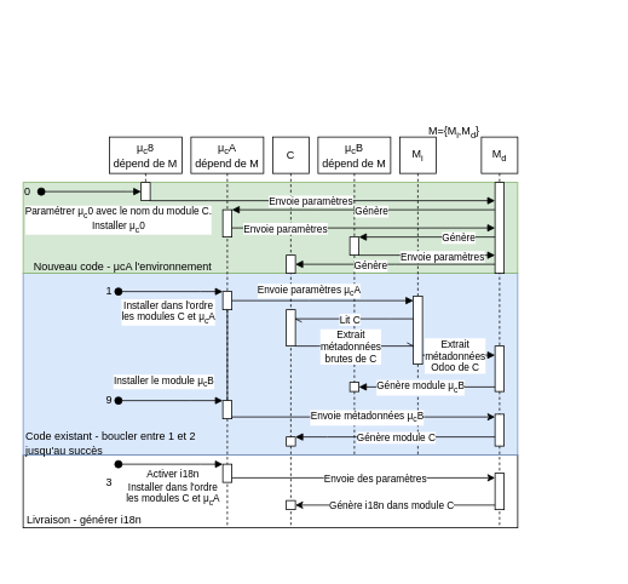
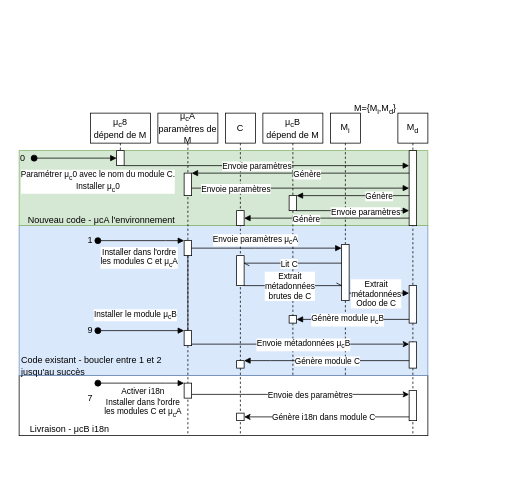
  <mxCell id="0" />
  <mxCell id="1" parent="0" />
  <mxCell id="2" value="" style="rounded=0;whiteSpace=wrap;html=1;" vertex="1" parent="1"><mxGeometry x="25" y="500" width="545" height="80" as="geometry" /></mxCell>
  <mxCell id="3" value="" style="rounded=0;whiteSpace=wrap;html=1;fillColor=#dae8fc;strokeColor=#6c8ebf;" vertex="1" parent="1"><mxGeometry x="25" y="300" width="545" height="200" as="geometry" /></mxCell>
  <mxCell id="4" value="" style="rounded=0;whiteSpace=wrap;html=1;fillColor=#d5e8d4;strokeColor=#82b366;" vertex="1" parent="1"><mxGeometry x="25" y="200" width="545" height="100" as="geometry" /></mxCell>
- <mxCell id="5" value="&lt;div&gt;μ&lt;sub&gt;c&lt;/sub&gt;A&lt;/div&gt;&lt;div&gt;dépend de M&lt;br&gt;&lt;/div&gt;" style="shape=umlLifeline;perimeter=lifelinePerimeter;whiteSpace=wrap;html=1;container=0;dropTarget=0;collapsible=0;recursiveResize=0;outlineConnect=0;portConstraint=eastwest;newEdgeStyle={&quot;edgeStyle&quot;:&quot;elbowEdgeStyle&quot;,&quot;elbow&quot;:&quot;vertical&quot;,&quot;curved&quot;:0,&quot;rounded&quot;:0};" parent="1" vertex="1"><mxGeometry x="210" y="150" width="80" height="430" as="geometry" /></mxCell>
+ <mxCell id="5" value="&lt;div&gt;μ&lt;sub&gt;c&lt;/sub&gt;A&lt;/div&gt;&lt;div&gt;paramètres de M&lt;br&gt;&lt;/div&gt;" style="shape=umlLifeline;perimeter=lifelinePerimeter;whiteSpace=wrap;html=1;container=0;dropTarget=0;collapsible=0;recursiveResize=0;outlineConnect=0;portConstraint=eastwest;newEdgeStyle={&quot;edgeStyle&quot;:&quot;elbowEdgeStyle&quot;,&quot;elbow&quot;:&quot;vertical&quot;,&quot;curved&quot;:0,&quot;rounded&quot;:0};" parent="1" vertex="1"><mxGeometry x="210" y="150" width="80" height="430" as="geometry" /></mxCell>
  <mxCell id="6" value="&lt;div&gt;Installer dans l'ordre&lt;/div&gt;&lt;div&gt;les modules C et μ&lt;sub&gt;c&lt;/sub&gt;A&lt;/div&gt;" style="html=1;verticalAlign=bottom;startArrow=oval;endArrow=block;startSize=8;edgeStyle=elbowEdgeStyle;elbow=vertical;curved=0;rounded=0;" parent="5" target="8" edge="1"><mxGeometry x="-0.048" y="-40" relative="1" as="geometry"><mxPoint x="-80" y="170" as="sourcePoint" /><Array as="points"><mxPoint x="10" y="170" /><mxPoint x="20" y="250" /><mxPoint y="230" /><mxPoint x="10" y="100" /><mxPoint x="-60" y="70" /></Array><mxPoint as="offset" /></mxGeometry></mxCell>
  <mxCell id="7" value="" style="html=1;points=[];perimeter=orthogonalPerimeter;outlineConnect=0;targetShapes=umlLifeline;portConstraint=eastwest;newEdgeStyle={&quot;edgeStyle&quot;:&quot;elbowEdgeStyle&quot;,&quot;elbow&quot;:&quot;vertical&quot;,&quot;curved&quot;:0,&quot;rounded&quot;:0};" vertex="1" parent="5"><mxGeometry x="35" y="290" width="10" height="20" as="geometry" /></mxCell>
  <mxCell id="8" value="" style="html=1;points=[];perimeter=orthogonalPerimeter;outlineConnect=0;targetShapes=umlLifeline;portConstraint=eastwest;newEdgeStyle={&quot;edgeStyle&quot;:&quot;elbowEdgeStyle&quot;,&quot;elbow&quot;:&quot;vertical&quot;,&quot;curved&quot;:0,&quot;rounded&quot;:0};" parent="5" vertex="1"><mxGeometry x="35" y="170" width="10" height="20" as="geometry" /></mxCell>
  <mxCell id="9" value="" style="edgeStyle=elbowEdgeStyle;rounded=0;orthogonalLoop=1;jettySize=auto;html=1;elbow=vertical;curved=0;endArrow=none;endFill=1;" edge="1" parent="5" source="7" target="8"><mxGeometry relative="1" as="geometry"><mxPoint x="40" y="290" as="sourcePoint" /><mxPoint x="355" y="210" as="targetPoint" /><Array as="points" /></mxGeometry></mxCell>
  <mxCell id="10" value="" style="html=1;points=[];perimeter=orthogonalPerimeter;outlineConnect=0;targetShapes=umlLifeline;portConstraint=eastwest;newEdgeStyle={&quot;edgeStyle&quot;:&quot;elbowEdgeStyle&quot;,&quot;elbow&quot;:&quot;vertical&quot;,&quot;curved&quot;:0,&quot;rounded&quot;:0};" vertex="1" parent="5"><mxGeometry x="35" y="80" width="10" height="30" as="geometry" /></mxCell>
  <mxCell id="11" value="" style="html=1;points=[];perimeter=orthogonalPerimeter;outlineConnect=0;targetShapes=umlLifeline;portConstraint=eastwest;newEdgeStyle={&quot;edgeStyle&quot;:&quot;elbowEdgeStyle&quot;,&quot;elbow&quot;:&quot;vertical&quot;,&quot;curved&quot;:0,&quot;rounded&quot;:0};" vertex="1" parent="5"><mxGeometry x="35" y="360" width="10" height="20" as="geometry" /></mxCell>
  <mxCell id="12" value="&lt;div&gt;μ&lt;sub&gt;c&lt;/sub&gt;B&lt;/div&gt;&lt;div&gt;dépend de M&lt;br&gt;&lt;/div&gt;" style="shape=umlLifeline;perimeter=lifelinePerimeter;whiteSpace=wrap;html=1;container=0;dropTarget=0;collapsible=0;recursiveResize=0;outlineConnect=0;portConstraint=eastwest;newEdgeStyle={&quot;edgeStyle&quot;:&quot;elbowEdgeStyle&quot;,&quot;elbow&quot;:&quot;vertical&quot;,&quot;curved&quot;:0,&quot;rounded&quot;:0};" parent="1" vertex="1"><mxGeometry x="350" y="150" width="80" height="350" as="geometry" /></mxCell>
  <mxCell id="13" value="" style="html=1;points=[];perimeter=orthogonalPerimeter;outlineConnect=0;targetShapes=umlLifeline;portConstraint=eastwest;newEdgeStyle={&quot;edgeStyle&quot;:&quot;elbowEdgeStyle&quot;,&quot;elbow&quot;:&quot;vertical&quot;,&quot;curved&quot;:0,&quot;rounded&quot;:0};" parent="12" vertex="1"><mxGeometry x="35" y="270" width="10" height="10" as="geometry" /></mxCell>
  <mxCell id="14" value="" style="html=1;points=[];perimeter=orthogonalPerimeter;outlineConnect=0;targetShapes=umlLifeline;portConstraint=eastwest;newEdgeStyle={&quot;edgeStyle&quot;:&quot;elbowEdgeStyle&quot;,&quot;elbow&quot;:&quot;vertical&quot;,&quot;curved&quot;:0,&quot;rounded&quot;:0};" vertex="1" parent="12"><mxGeometry x="35" y="110" width="10" height="20" as="geometry" /></mxCell>
  <mxCell id="15" style="edgeStyle=elbowEdgeStyle;rounded=0;orthogonalLoop=1;jettySize=auto;html=1;elbow=vertical;curved=0;endArrow=block;endFill=1;" edge="1" parent="1" source="18" target="25"><mxGeometry relative="1" as="geometry"><mxPoint x="610" y="350" as="sourcePoint" /><mxPoint x="690" y="360" as="targetPoint" /><Array as="points"><mxPoint x="540" y="390" /><mxPoint x="670" y="310" /></Array></mxGeometry></mxCell>
  <mxCell id="16" value="&lt;div&gt;Extrait&lt;/div&gt;&lt;div&gt;métadonnées&lt;/div&gt;&lt;div&gt;Odoo de C&lt;br&gt;&lt;/div&gt;" style="edgeLabel;html=1;align=center;verticalAlign=middle;resizable=0;points=[];" vertex="1" connectable="0" parent="15"><mxGeometry x="-0.217" relative="1" as="geometry"><mxPoint x="4" as="offset" /></mxGeometry></mxCell>
  <mxCell id="17" value="M&lt;sub&gt;i&lt;/sub&gt;" style="shape=umlLifeline;perimeter=lifelinePerimeter;whiteSpace=wrap;html=1;container=0;dropTarget=0;collapsible=0;recursiveResize=0;outlineConnect=0;portConstraint=eastwest;newEdgeStyle={&quot;edgeStyle&quot;:&quot;elbowEdgeStyle&quot;,&quot;elbow&quot;:&quot;vertical&quot;,&quot;curved&quot;:0,&quot;rounded&quot;:0};" vertex="1" parent="1"><mxGeometry x="440" y="150" width="40" height="350" as="geometry" /></mxCell>
  <mxCell id="18" value="" style="html=1;points=[];perimeter=orthogonalPerimeter;outlineConnect=0;targetShapes=umlLifeline;portConstraint=eastwest;newEdgeStyle={&quot;edgeStyle&quot;:&quot;elbowEdgeStyle&quot;,&quot;elbow&quot;:&quot;vertical&quot;,&quot;curved&quot;:0,&quot;rounded&quot;:0};" vertex="1" parent="17"><mxGeometry x="15" y="175" width="10" height="75" as="geometry" /></mxCell>
  <mxCell id="19" value="C" style="shape=umlLifeline;perimeter=lifelinePerimeter;whiteSpace=wrap;html=1;container=0;dropTarget=0;collapsible=0;recursiveResize=0;outlineConnect=0;portConstraint=eastwest;newEdgeStyle={&quot;edgeStyle&quot;:&quot;elbowEdgeStyle&quot;,&quot;elbow&quot;:&quot;vertical&quot;,&quot;curved&quot;:0,&quot;rounded&quot;:0};" vertex="1" parent="1"><mxGeometry x="300" y="150" width="40" height="430" as="geometry" /></mxCell>
  <mxCell id="20" value="" style="html=1;points=[];perimeter=orthogonalPerimeter;outlineConnect=0;targetShapes=umlLifeline;portConstraint=eastwest;newEdgeStyle={&quot;edgeStyle&quot;:&quot;elbowEdgeStyle&quot;,&quot;elbow&quot;:&quot;vertical&quot;,&quot;curved&quot;:0,&quot;rounded&quot;:0};" vertex="1" parent="19"><mxGeometry x="15" y="190" width="10" height="40" as="geometry" /></mxCell>
  <mxCell id="21" value="" style="html=1;points=[];perimeter=orthogonalPerimeter;outlineConnect=0;targetShapes=umlLifeline;portConstraint=eastwest;newEdgeStyle={&quot;edgeStyle&quot;:&quot;elbowEdgeStyle&quot;,&quot;elbow&quot;:&quot;vertical&quot;,&quot;curved&quot;:0,&quot;rounded&quot;:0};" vertex="1" parent="19"><mxGeometry x="15" y="330" width="10" height="10" as="geometry" /></mxCell>
  <mxCell id="22" value="" style="html=1;points=[];perimeter=orthogonalPerimeter;outlineConnect=0;targetShapes=umlLifeline;portConstraint=eastwest;newEdgeStyle={&quot;edgeStyle&quot;:&quot;elbowEdgeStyle&quot;,&quot;elbow&quot;:&quot;vertical&quot;,&quot;curved&quot;:0,&quot;rounded&quot;:0};" vertex="1" parent="19"><mxGeometry x="15" y="130" width="10" height="20" as="geometry" /></mxCell>
  <mxCell id="23" value="" style="html=1;points=[];perimeter=orthogonalPerimeter;outlineConnect=0;targetShapes=umlLifeline;portConstraint=eastwest;newEdgeStyle={&quot;edgeStyle&quot;:&quot;elbowEdgeStyle&quot;,&quot;elbow&quot;:&quot;vertical&quot;,&quot;curved&quot;:0,&quot;rounded&quot;:0};" vertex="1" parent="19"><mxGeometry x="15" y="400" width="10" height="10" as="geometry" /></mxCell>
  <mxCell id="24" value="M&lt;sub&gt;d&lt;/sub&gt;" style="shape=umlLifeline;perimeter=lifelinePerimeter;whiteSpace=wrap;html=1;container=0;dropTarget=0;collapsible=0;recursiveResize=0;outlineConnect=0;portConstraint=eastwest;newEdgeStyle={&quot;edgeStyle&quot;:&quot;elbowEdgeStyle&quot;,&quot;elbow&quot;:&quot;vertical&quot;,&quot;curved&quot;:0,&quot;rounded&quot;:0};size=40;" vertex="1" parent="1"><mxGeometry x="530" y="150" width="40" height="430" as="geometry" /></mxCell>
  <mxCell id="25" value="" style="html=1;points=[];perimeter=orthogonalPerimeter;outlineConnect=0;targetShapes=umlLifeline;portConstraint=eastwest;newEdgeStyle={&quot;edgeStyle&quot;:&quot;elbowEdgeStyle&quot;,&quot;elbow&quot;:&quot;vertical&quot;,&quot;curved&quot;:0,&quot;rounded&quot;:0};" vertex="1" parent="24"><mxGeometry x="15" y="230" width="10" height="50" as="geometry" /></mxCell>
  <mxCell id="26" value="" style="html=1;points=[];perimeter=orthogonalPerimeter;outlineConnect=0;targetShapes=umlLifeline;portConstraint=eastwest;newEdgeStyle={&quot;edgeStyle&quot;:&quot;elbowEdgeStyle&quot;,&quot;elbow&quot;:&quot;vertical&quot;,&quot;curved&quot;:0,&quot;rounded&quot;:0};" vertex="1" parent="24"><mxGeometry x="15" y="305" width="10" height="35" as="geometry" /></mxCell>
  <mxCell id="27" value="" style="html=1;points=[];perimeter=orthogonalPerimeter;outlineConnect=0;targetShapes=umlLifeline;portConstraint=eastwest;newEdgeStyle={&quot;edgeStyle&quot;:&quot;elbowEdgeStyle&quot;,&quot;elbow&quot;:&quot;vertical&quot;,&quot;curved&quot;:0,&quot;rounded&quot;:0};" vertex="1" parent="24"><mxGeometry x="15" y="50" width="10" height="100" as="geometry" /></mxCell>
  <mxCell id="28" value="" style="html=1;points=[];perimeter=orthogonalPerimeter;outlineConnect=0;targetShapes=umlLifeline;portConstraint=eastwest;newEdgeStyle={&quot;edgeStyle&quot;:&quot;elbowEdgeStyle&quot;,&quot;elbow&quot;:&quot;vertical&quot;,&quot;curved&quot;:0,&quot;rounded&quot;:0};" vertex="1" parent="24"><mxGeometry x="15" y="370" width="10" height="40" as="geometry" /></mxCell>
  <mxCell id="29" value="M={M&lt;sub&gt;i&lt;/sub&gt;,M&lt;sub&gt;d&lt;/sub&gt;}" style="text;html=1;strokeColor=none;fillColor=none;align=center;verticalAlign=middle;whiteSpace=wrap;rounded=0;" vertex="1" parent="1"><mxGeometry x="470" y="130" width="60" height="30" as="geometry" /></mxCell>
  <mxCell id="30" style="edgeStyle=elbowEdgeStyle;rounded=0;orthogonalLoop=1;jettySize=auto;html=1;elbow=vertical;curved=0;endArrow=openAsync;endFill=0;" edge="1" parent="1" source="18" target="20"><mxGeometry relative="1" as="geometry"><mxPoint x="490" y="240" as="targetPoint" /><Array as="points"><mxPoint x="430" y="350" /><mxPoint x="420" y="370" /><mxPoint x="370" y="350" /><mxPoint x="420" y="270" /><mxPoint x="470" y="240" /><mxPoint x="560" y="240" /></Array></mxGeometry></mxCell>
  <mxCell id="31" value="Lit C" style="edgeLabel;html=1;align=center;verticalAlign=middle;resizable=0;points=[];" vertex="1" connectable="0" parent="30"><mxGeometry x="0.085" relative="1" as="geometry"><mxPoint as="offset" /></mxGeometry></mxCell>
  <mxCell id="32" style="edgeStyle=elbowEdgeStyle;rounded=0;orthogonalLoop=1;jettySize=auto;html=1;elbow=vertical;curved=0;endArrow=openAsync;endFill=0;" edge="1" parent="1" source="20" target="18"><mxGeometry relative="1" as="geometry"><mxPoint x="585" y="299.76" as="sourcePoint" /><mxPoint x="580" y="300" as="targetPoint" /><Array as="points"><mxPoint x="350" y="380" /><mxPoint x="360" y="400" /><mxPoint x="370" y="380" /><mxPoint x="430" y="300" /><mxPoint x="440" y="270" /><mxPoint x="510" y="270" /><mxPoint x="550" y="279.76" /></Array></mxGeometry></mxCell>
  <mxCell id="33" value="&lt;div&gt;Extrait&lt;/div&gt;&lt;div&gt;métadonnées&lt;/div&gt;&lt;div&gt;brutes de C&lt;br&gt;&lt;/div&gt;" style="edgeLabel;html=1;align=center;verticalAlign=middle;resizable=0;points=[];" vertex="1" connectable="0" parent="32"><mxGeometry x="0.085" relative="1" as="geometry"><mxPoint x="-11" as="offset" /></mxGeometry></mxCell>
  <mxCell id="34" value="&lt;div&gt;Installer le module μ&lt;sub&gt;c&lt;/sub&gt;B&lt;/div&gt;" style="html=1;verticalAlign=bottom;startArrow=oval;endArrow=block;startSize=8;edgeStyle=elbowEdgeStyle;elbow=vertical;curved=0;rounded=0;" edge="1" parent="1" target="7"><mxGeometry x="-0.13" y="10" relative="1" as="geometry"><mxPoint x="130" y="440" as="sourcePoint" /><mxPoint x="235" y="350" as="targetPoint" /><Array as="points"><mxPoint x="210" y="440" /><mxPoint x="130" y="350" /></Array><mxPoint as="offset" /></mxGeometry></mxCell>
  <mxCell id="35" style="edgeStyle=elbowEdgeStyle;rounded=0;orthogonalLoop=1;jettySize=auto;html=1;elbow=vertical;curved=0;endArrow=block;endFill=1;" edge="1" parent="1" source="26" target="21"><mxGeometry relative="1" as="geometry"><Array as="points"><mxPoint x="360" y="480" /></Array></mxGeometry></mxCell>
  <mxCell id="36" value="Génère module C" style="edgeLabel;html=1;align=center;verticalAlign=middle;resizable=0;points=[];" vertex="1" connectable="0" parent="35"><mxGeometry x="0.14" y="1" relative="1" as="geometry"><mxPoint x="15" y="-1" as="offset" /></mxGeometry></mxCell>
  <mxCell id="37" value="&lt;div align=&quot;left&quot;&gt;Code existant - boucler entre 1 et 2 jusqu'au succès&lt;/div&gt;" style="text;html=1;strokeColor=none;fillColor=none;align=left;verticalAlign=middle;whiteSpace=wrap;rounded=0;" vertex="1" parent="1"><mxGeometry x="26" y="472" width="198" height="30" as="geometry" /></mxCell>
  <mxCell id="38" value="Nouveau code - μcA l'environnement" style="text;html=1;strokeColor=none;fillColor=none;align=center;verticalAlign=middle;whiteSpace=wrap;rounded=0;" vertex="1" parent="1"><mxGeometry x="20" y="278" width="230" height="30" as="geometry" /></mxCell>
  <mxCell id="39" value="&lt;div&gt;Paramétrer μ&lt;sub&gt;c&lt;/sub&gt;0 avec le nom du module C.&lt;br&gt;Installer μ&lt;sub&gt;c&lt;/sub&gt;0&lt;/div&gt;" style="html=1;verticalAlign=bottom;startArrow=oval;endArrow=block;startSize=8;edgeStyle=elbowEdgeStyle;elbow=vertical;curved=0;rounded=0;" edge="1" parent="1" target="41"><mxGeometry x="0.545" y="-50" relative="1" as="geometry"><mxPoint x="45" y="210" as="sourcePoint" /><mxPoint y="200" as="targetPoint" x="160" /><Array as="points"><mxPoint x="140" y="210" /><mxPoint x="125" y="180" /><mxPoint x="135" y="50" /><mxPoint x="65" y="20" /></Array><mxPoint as="offset" /></mxGeometry></mxCell>
  <mxCell id="40" value="&lt;div&gt;μ&lt;sub&gt;c&lt;/sub&gt;8&lt;/div&gt;&lt;div&gt;dépend de M&lt;br&gt;&lt;/div&gt;" style="shape=umlLifeline;perimeter=lifelinePerimeter;whiteSpace=wrap;html=1;container=0;dropTarget=0;collapsible=0;recursiveResize=0;outlineConnect=0;portConstraint=eastwest;newEdgeStyle={&quot;edgeStyle&quot;:&quot;elbowEdgeStyle&quot;,&quot;elbow&quot;:&quot;vertical&quot;,&quot;curved&quot;:0,&quot;rounded&quot;:0};" vertex="1" parent="1"><mxGeometry x="120" y="150" width="80" height="70" as="geometry" /></mxCell>
  <mxCell id="41" value="" style="html=1;points=[];perimeter=orthogonalPerimeter;outlineConnect=0;targetShapes=umlLifeline;portConstraint=eastwest;newEdgeStyle={&quot;edgeStyle&quot;:&quot;elbowEdgeStyle&quot;,&quot;elbow&quot;:&quot;vertical&quot;,&quot;curved&quot;:0,&quot;rounded&quot;:0};" vertex="1" parent="40"><mxGeometry x="35" y="50" width="10" height="20" as="geometry" /></mxCell>
  <mxCell id="42" style="edgeStyle=elbowEdgeStyle;rounded=0;orthogonalLoop=1;jettySize=auto;html=1;elbow=vertical;curved=0;endArrow=block;endFill=1;" edge="1" parent="1" source="41" target="27"><mxGeometry relative="1" as="geometry"><mxPoint x="230" y="220" as="targetPoint" /><Array as="points"><mxPoint x="230" y="220" /><mxPoint x="280" y="220" /><mxPoint x="270" y="210" /><mxPoint x="220" y="220" /></Array></mxGeometry></mxCell>
  <mxCell id="43" value="Envoie paramètres" style="edgeLabel;html=1;align=center;verticalAlign=middle;resizable=0;points=[];" vertex="1" connectable="0" parent="42"><mxGeometry x="-0.075" relative="1" as="geometry"><mxPoint as="offset" /></mxGeometry></mxCell>
  <mxCell id="44" style="edgeStyle=elbowEdgeStyle;rounded=0;orthogonalLoop=1;jettySize=auto;html=1;elbow=vertical;curved=0;endArrow=block;endFill=1;" edge="1" parent="1" source="25" target="13"><mxGeometry relative="1" as="geometry" /></mxCell>
  <mxCell id="45" value="Génère module μ&lt;sub&gt;c&lt;/sub&gt;B" style="edgeLabel;html=1;align=center;verticalAlign=middle;resizable=0;points=[];" vertex="1" connectable="0" parent="44"><mxGeometry x="0.106" relative="1" as="geometry"><mxPoint as="offset" /></mxGeometry></mxCell>
  <mxCell id="46" style="edgeStyle=elbowEdgeStyle;rounded=0;orthogonalLoop=1;jettySize=auto;html=1;elbow=vertical;curved=0;" edge="1" parent="1" source="7" target="26"><mxGeometry relative="1" as="geometry" /></mxCell>
  <mxCell id="47" value="Envoie métadonnées μ&lt;sub&gt;c&lt;/sub&gt;B" style="edgeLabel;html=1;align=center;verticalAlign=middle;resizable=0;points=[];" vertex="1" connectable="0" parent="46"><mxGeometry x="0.021" relative="1" as="geometry"><mxPoint as="offset" /></mxGeometry></mxCell>
  <mxCell id="48" value="0" style="text;html=1;strokeColor=none;fillColor=none;align=center;verticalAlign=middle;whiteSpace=wrap;rounded=0;" vertex="1" parent="1"><mxGeometry x="25" y="195" width="10" height="30" as="geometry" /></mxCell>
  <mxCell id="49" value="1" style="text;html=1;strokeColor=none;fillColor=none;align=center;verticalAlign=middle;whiteSpace=wrap;rounded=0;" vertex="1" parent="1"><mxGeometry x="115" y="305" width="10" height="30" as="geometry" /></mxCell>
  <mxCell id="50" value="9" style="text;html=1;strokeColor=none;fillColor=none;align=center;verticalAlign=middle;whiteSpace=wrap;rounded=0;" vertex="1" parent="1"><mxGeometry x="115" y="425" width="10" height="30" as="geometry" /></mxCell>
  <mxCell id="51" style="edgeStyle=elbowEdgeStyle;rounded=0;orthogonalLoop=1;jettySize=auto;html=1;elbow=vertical;curved=0;endArrow=block;endFill=1;" edge="1" parent="1" source="27" target="10"><mxGeometry relative="1" as="geometry"><Array as="points"><mxPoint x="350" y="230" /><mxPoint x="410" y="220" /></Array></mxGeometry></mxCell>
  <mxCell id="52" value="Génère" style="edgeLabel;html=1;align=center;verticalAlign=middle;resizable=0;points=[];" vertex="1" connectable="0" parent="51"><mxGeometry x="-0.052" y="1" relative="1" as="geometry"><mxPoint as="offset" /></mxGeometry></mxCell>
  <mxCell id="53" style="edgeStyle=elbowEdgeStyle;rounded=0;orthogonalLoop=1;jettySize=auto;html=1;elbow=vertical;curved=0;endArrow=block;endFill=1;" edge="1" parent="1" source="10" target="27"><mxGeometry relative="1" as="geometry"><Array as="points"><mxPoint x="350" y="250" /><mxPoint x="360" y="240" /></Array></mxGeometry></mxCell>
  <mxCell id="54" value="Envoie paramètres" style="edgeLabel;html=1;align=center;verticalAlign=middle;resizable=0;points=[];" vertex="1" connectable="0" parent="53"><mxGeometry x="0.174" relative="1" as="geometry"><mxPoint x="-112" as="offset" /></mxGeometry></mxCell>
  <mxCell id="55" style="edgeStyle=elbowEdgeStyle;rounded=0;orthogonalLoop=1;jettySize=auto;html=1;elbow=vertical;curved=0;endArrow=block;endFill=1;" edge="1" parent="1" source="27" target="14"><mxGeometry relative="1" as="geometry"><Array as="points"><mxPoint x="490" y="260" /><mxPoint x="510" y="250" /></Array></mxGeometry></mxCell>
  <mxCell id="56" value="Génère" style="edgeLabel;html=1;align=center;verticalAlign=middle;resizable=0;points=[];" vertex="1" connectable="0" parent="55"><mxGeometry x="0.392" y="2" relative="1" as="geometry"><mxPoint x="63" y="-2" as="offset" /></mxGeometry></mxCell>
  <mxCell id="57" style="edgeStyle=elbowEdgeStyle;rounded=0;orthogonalLoop=1;jettySize=auto;html=1;elbow=vertical;curved=0;endArrow=block;endFill=1;" edge="1" parent="1" source="14" target="27"><mxGeometry relative="1" as="geometry"><Array as="points"><mxPoint x="480" y="280" /></Array></mxGeometry></mxCell>
  <mxCell id="58" value="Envoie paramètres" style="edgeLabel;html=1;align=center;verticalAlign=middle;resizable=0;points=[];" vertex="1" connectable="0" parent="57"><mxGeometry x="0.213" y="-1" relative="1" as="geometry"><mxPoint as="offset" /></mxGeometry></mxCell>
  <mxCell id="59" style="edgeStyle=elbowEdgeStyle;rounded=0;orthogonalLoop=1;jettySize=auto;html=1;elbow=vertical;curved=0;endArrow=block;endFill=1;" edge="1" parent="1" source="27" target="22"><mxGeometry relative="1" as="geometry" /></mxCell>
  <mxCell id="60" value="Génère" style="edgeLabel;html=1;align=center;verticalAlign=middle;resizable=0;points=[];" vertex="1" connectable="0" parent="59"><mxGeometry x="0.252" y="1" relative="1" as="geometry"><mxPoint as="offset" /></mxGeometry></mxCell>
- <mxCell id="61" value="Livraison - générer i18n" style="text;html=1;strokeColor=none;fillColor=none;align=center;verticalAlign=middle;whiteSpace=wrap;rounded=0;" vertex="1" parent="1"><mxGeometry x="20" y="557" width="145" height="30" as="geometry" /></mxCell>
+ <mxCell id="61" value="Livraison - μcB i18n" style="text;html=1;strokeColor=none;fillColor=none;align=center;verticalAlign=middle;whiteSpace=wrap;rounded=0;" vertex="1" parent="1"><mxGeometry x="20" y="557" width="145" height="30" as="geometry" /></mxCell>
  <mxCell id="62" value="&lt;div&gt;Activer i18n&lt;br&gt;&lt;/div&gt;&lt;div&gt;Installer dans l'ordre&lt;/div&gt;&lt;div&gt;les modules C et μ&lt;sub&gt;c&lt;/sub&gt;A&lt;/div&gt;" style="html=1;verticalAlign=bottom;startArrow=oval;endArrow=block;startSize=8;edgeStyle=elbowEdgeStyle;elbow=vertical;curved=0;rounded=0;" edge="1" parent="1" target="11"><mxGeometry x="0.043" y="-50" relative="1" as="geometry"><mxPoint x="130" y="510" as="sourcePoint" /><mxPoint x="245" y="539.71" as="targetPoint" /><Array as="points"><mxPoint x="220" y="510" /><mxPoint x="230" y="619.71" /><mxPoint x="210" y="599.71" /><mxPoint x="220" y="469.71" /><mxPoint x="150" y="439.71" /></Array><mxPoint as="offset" /></mxGeometry></mxCell>
- <mxCell id="63" value="3" style="text;html=1;strokeColor=none;fillColor=none;align=center;verticalAlign=middle;whiteSpace=wrap;rounded=0;" vertex="1" parent="1"><mxGeometry x="115" y="515" width="10" height="30" as="geometry" /></mxCell>
+ <mxCell id="63" value="7" style="text;html=1;strokeColor=none;fillColor=none;align=center;verticalAlign=middle;whiteSpace=wrap;rounded=0;" vertex="1" parent="1"><mxGeometry x="115" y="515" width="10" height="30" as="geometry" /></mxCell>
  <mxCell id="64" style="edgeStyle=elbowEdgeStyle;rounded=0;orthogonalLoop=1;jettySize=auto;html=1;elbow=vertical;curved=0;" edge="1" parent="1" source="11" target="28"><mxGeometry relative="1" as="geometry" /></mxCell>
  <mxCell id="65" value="Envoie des paramètres" style="edgeLabel;html=1;align=center;verticalAlign=middle;resizable=0;points=[];" vertex="1" connectable="0" parent="64"><mxGeometry x="0.083" relative="1" as="geometry"><mxPoint as="offset" /></mxGeometry></mxCell>
  <mxCell id="66" style="edgeStyle=elbowEdgeStyle;rounded=0;orthogonalLoop=1;jettySize=auto;html=1;elbow=vertical;curved=0;" edge="1" parent="1" source="28" target="23"><mxGeometry relative="1" as="geometry" /></mxCell>
  <mxCell id="67" value="Génère i18n dans module C" style="edgeLabel;html=1;align=center;verticalAlign=middle;resizable=0;points=[];" vertex="1" connectable="0" parent="66"><mxGeometry x="0.434" relative="1" as="geometry"><mxPoint x="43" as="offset" /></mxGeometry></mxCell>
  <mxCell id="68" value="Envoie paramètres μ&lt;sub&gt;c&lt;/sub&gt;A" style="html=1;verticalAlign=bottom;endArrow=block;edgeStyle=elbowEdgeStyle;elbow=vertical;curved=0;rounded=0;" parent="1" source="8" target="18" edge="1"><mxGeometry x="-0.15" relative="1" as="geometry"><mxPoint x="355" y="240" as="sourcePoint" /><Array as="points"><mxPoint x="340" y="330" /><mxPoint x="350" y="340" /><mxPoint x="410" y="350" /><mxPoint x="420" y="250" /><mxPoint x="340" y="230" /></Array><mxPoint as="offset" /></mxGeometry></mxCell>
